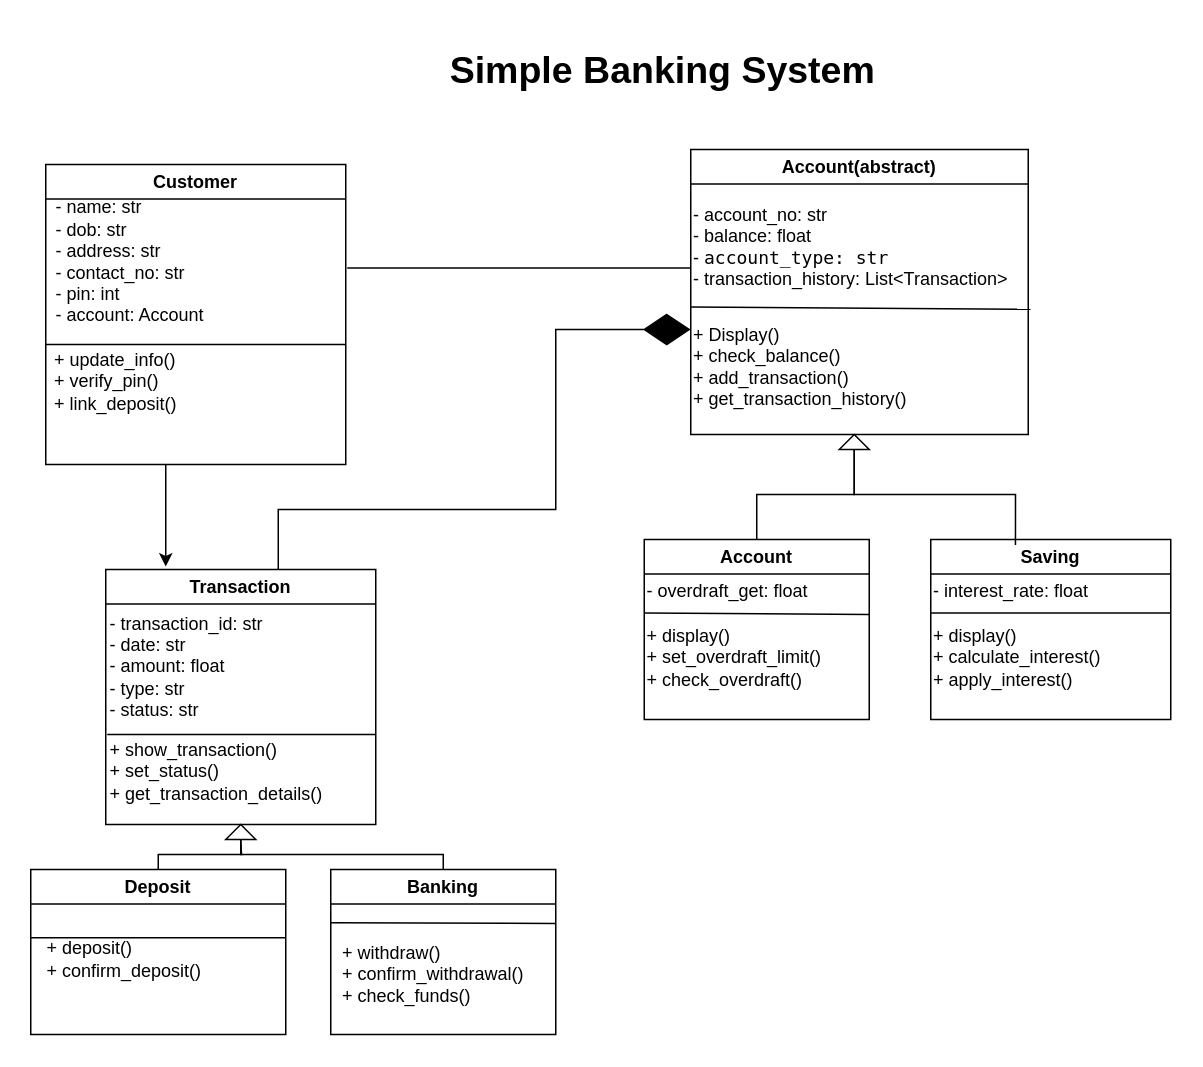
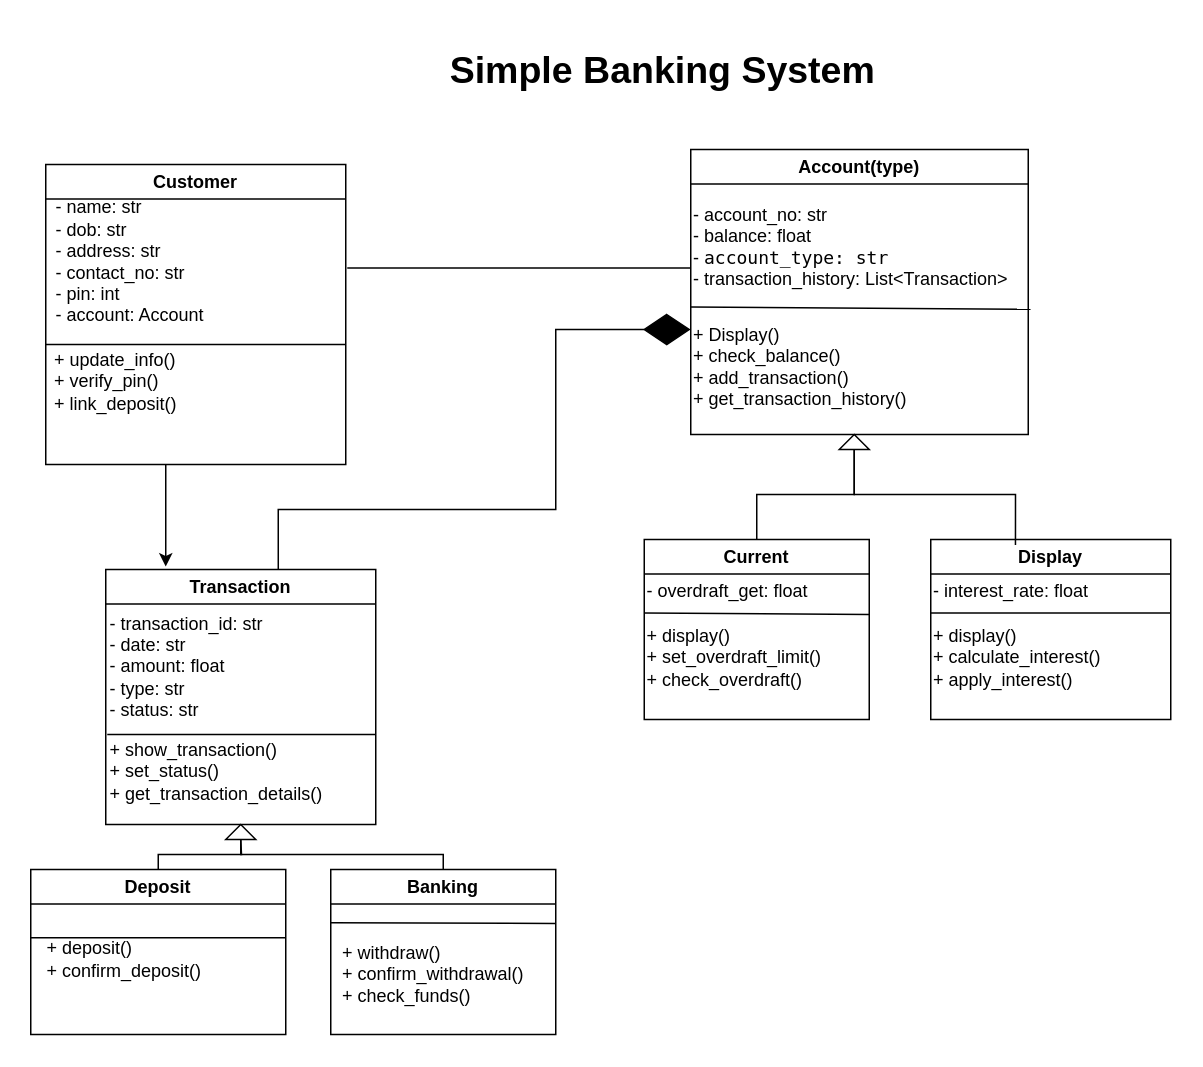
  <mxCell id="0" />
  <mxCell id="1" parent="0" />
  <mxCell id="2" value="Customer" style="swimlane;whiteSpace=wrap;html=1;" vertex="1" parent="1"><mxGeometry x="30" y="109" width="200" height="200" as="geometry" /></mxCell>
  <mxCell id="3" value="&lt;span style=&quot;background-color: initial;&quot;&gt;- name: str&lt;/span&gt;&lt;br&gt;-&amp;nbsp;&lt;span style=&quot;background-color: initial;&quot;&gt;dob: str&lt;/span&gt;&lt;br&gt;-&amp;nbsp;&lt;span style=&quot;background-color: initial;&quot;&gt;address: str&lt;/span&gt;&lt;br&gt;-&amp;nbsp;&lt;span style=&quot;background-color: initial;&quot;&gt;contact_no: str&lt;/span&gt;&lt;br&gt;-&amp;nbsp;&lt;span style=&quot;background-color: initial;&quot;&gt;pin: int&lt;/span&gt;&lt;br&gt;-&amp;nbsp;&lt;span style=&quot;background-color: initial;&quot;&gt;account: Account&lt;/span&gt;" style="text;html=1;align=left;verticalAlign=middle;whiteSpace=wrap;rounded=0;" vertex="1" parent="2"><mxGeometry x="5" y="20" width="190" height="90" as="geometry" /></mxCell>
  <mxCell id="4" value="&lt;span style=&quot;background-color: initial;&quot;&gt;+ update_info()&lt;/span&gt;&lt;br&gt;&lt;span style=&quot;background-color: initial;&quot;&gt;+ verify_pin()&lt;/span&gt;&lt;br&gt;&lt;span style=&quot;background-color: initial;&quot;&gt;+ link_deposit()&amp;nbsp;&lt;/span&gt;" style="text;html=1;align=left;verticalAlign=middle;whiteSpace=wrap;rounded=0;" vertex="1" parent="2"><mxGeometry x="4" y="120" width="96" height="50" as="geometry" /></mxCell>
  <mxCell id="5" value="" style="endArrow=none;html=1;rounded=0;" edge="1" parent="1"><mxGeometry width="50" height="50" relative="1" as="geometry"><mxPoint x="30" y="229" as="sourcePoint" /><mxPoint x="230" y="229" as="targetPoint" /></mxGeometry></mxCell>
- <mxCell id="6" value="Account(abstract)" style="swimlane;whiteSpace=wrap;html=1;" vertex="1" parent="1"><mxGeometry x="460" y="99" width="225" height="190" as="geometry"><mxRectangle x="490" y="110" width="140" height="30" as="alternateBounds" /></mxGeometry></mxCell>
+ <mxCell id="6" value="Account(type)" style="swimlane;whiteSpace=wrap;html=1;" vertex="1" parent="1"><mxGeometry x="460" y="99" width="225" height="190" as="geometry"><mxRectangle x="490" y="110" width="140" height="30" as="alternateBounds" /></mxGeometry></mxCell>
  <mxCell id="7" value="&lt;span style=&quot;background-color: initial;&quot;&gt;- account_no: str&lt;/span&gt;&lt;br&gt;-&amp;nbsp;&lt;span style=&quot;background-color: initial;&quot;&gt;balance: float&lt;/span&gt;&lt;br&gt;&lt;code style=&quot;background-color: initial;&quot;&gt;&lt;span style=&quot;font-family: Helvetica;&quot;&gt;-&amp;nbsp;&lt;/span&gt;account_type: str&lt;/code&gt;&lt;span style=&quot;background-color: initial;&quot;&gt;&amp;nbsp;&lt;/span&gt;&lt;br&gt;-&amp;nbsp;&lt;span style=&quot;background-color: initial;&quot;&gt;transaction_history: List&amp;lt;Transaction&amp;gt;&lt;/span&gt;" style="text;html=1;align=left;verticalAlign=middle;whiteSpace=wrap;rounded=0;" vertex="1" parent="6"><mxGeometry y="30" width="220" height="70" as="geometry" /></mxCell>
  <mxCell id="8" value="" style="endArrow=none;html=1;rounded=0;exitX=0;exitY=1;exitDx=0;exitDy=0;entryX=0.839;entryY=1.015;entryDx=0;entryDy=0;entryPerimeter=0;" edge="1" parent="6"><mxGeometry width="50" height="50" relative="1" as="geometry"><mxPoint y="105.0" as="sourcePoint" /><mxPoint x="226.53" y="106.5" as="targetPoint" /></mxGeometry></mxCell>
  <mxCell id="9" value="&lt;span style=&quot;background-color: initial;&quot;&gt;+ Display()&amp;nbsp;&lt;/span&gt;&lt;br&gt;+&amp;nbsp;&lt;span style=&quot;background-color: initial;&quot;&gt;check_balance()&lt;br&gt;&lt;/span&gt;&lt;div&gt;&lt;span style=&quot;background-color: initial;&quot;&gt;+&lt;/span&gt;&lt;span style=&quot;background-color: initial;&quot;&gt;&amp;nbsp;&lt;/span&gt;&lt;span style=&quot;background-color: initial;&quot;&gt;add_transaction()&lt;/span&gt;&lt;br&gt;+&amp;nbsp;&lt;span style=&quot;background-color: initial;&quot;&gt;get_transaction_history()&lt;/span&gt;&lt;/div&gt;" style="text;html=1;align=left;verticalAlign=middle;whiteSpace=wrap;rounded=0;" vertex="1" parent="6"><mxGeometry y="110" width="160" height="70" as="geometry" /></mxCell>
  <mxCell id="10" value="Transaction" style="swimlane;whiteSpace=wrap;html=1;" vertex="1" parent="1"><mxGeometry x="70" y="379" width="180" height="170" as="geometry" /></mxCell>
  <mxCell id="11" value="&lt;span style=&quot;background-color: initial;&quot;&gt;- transaction_id: str&lt;/span&gt;&lt;br&gt;-&amp;nbsp;&lt;span style=&quot;background-color: initial;&quot;&gt;date: str&lt;/span&gt;&lt;br&gt;-&amp;nbsp;&lt;span style=&quot;background-color: initial;&quot;&gt;amount: float&lt;/span&gt;&lt;br&gt;-&amp;nbsp;&lt;span style=&quot;background-color: initial;&quot;&gt;type: str&lt;/span&gt;&lt;br&gt;-&amp;nbsp;&lt;span style=&quot;background-color: initial;&quot;&gt;status: str&lt;/span&gt;" style="text;html=1;align=left;verticalAlign=middle;whiteSpace=wrap;rounded=0;" vertex="1" parent="10"><mxGeometry x="1" y="20" width="160" height="90" as="geometry" /></mxCell>
  <mxCell id="12" value="" style="endArrow=none;html=1;rounded=0;exitX=0;exitY=1;exitDx=0;exitDy=0;" edge="1" parent="10" source="11"><mxGeometry width="50" height="50" relative="1" as="geometry"><mxPoint x="51" y="150" as="sourcePoint" /><mxPoint x="180" y="110" as="targetPoint" /></mxGeometry></mxCell>
  <mxCell id="13" value="&lt;span style=&quot;background-color: initial;&quot;&gt;+ show_transaction()&amp;nbsp;&lt;/span&gt;&lt;br&gt;+&amp;nbsp;&lt;span style=&quot;background-color: initial;&quot;&gt;set_status()&amp;nbsp;&lt;/span&gt;&lt;br&gt;+&amp;nbsp;&lt;span style=&quot;background-color: initial;&quot;&gt;get_transaction_details()&amp;nbsp;&lt;/span&gt;" style="text;html=1;align=left;verticalAlign=middle;whiteSpace=wrap;rounded=0;" vertex="1" parent="10"><mxGeometry x="1" y="100" width="150" height="70" as="geometry" /></mxCell>
  <mxCell id="14" value="" style="triangle;whiteSpace=wrap;html=1;direction=north;" vertex="1" parent="10"><mxGeometry x="80" y="170" width="20" height="10" as="geometry" /></mxCell>
  <mxCell id="15" value="Deposit" style="swimlane;whiteSpace=wrap;html=1;" vertex="1" parent="1"><mxGeometry x="20" y="579" width="170" height="110" as="geometry" /></mxCell>
  <mxCell id="16" value="&lt;span style=&quot;background-color: initial;&quot;&gt;+ deposit()&lt;/span&gt;&lt;br&gt;&lt;span style=&quot;background-color: initial;&quot;&gt;+ confirm_deposit()&lt;/span&gt;" style="text;html=1;align=left;verticalAlign=middle;whiteSpace=wrap;rounded=0;" vertex="1" parent="15"><mxGeometry x="9" y="45" width="141" height="30" as="geometry" /></mxCell>
- <mxCell id="17" value="Account" style="swimlane;whiteSpace=wrap;html=1;" vertex="1" parent="1"><mxGeometry x="429" y="359" width="150" height="120" as="geometry" /></mxCell>
+ <mxCell id="17" value="Current" style="swimlane;whiteSpace=wrap;html=1;" vertex="1" parent="1"><mxGeometry x="429" y="359" width="150" height="120" as="geometry" /></mxCell>
  <mxCell id="18" value="&lt;span style=&quot;background-color: initial;&quot;&gt;- overdraft_get: float&lt;/span&gt;" style="text;html=1;align=left;verticalAlign=middle;whiteSpace=wrap;rounded=0;" vertex="1" parent="17"><mxGeometry y="25" width="160" height="20" as="geometry" /></mxCell>
  <mxCell id="19" value="&lt;span style=&quot;background-color: initial;&quot;&gt;+ display()&amp;nbsp;&lt;/span&gt;&lt;br&gt;+&amp;nbsp;&lt;span style=&quot;background-color: initial;&quot;&gt;set_overdraft_limit()&lt;/span&gt;&lt;br&gt;+&amp;nbsp;&lt;span style=&quot;background-color: initial;&quot;&gt;check_overdraft()&lt;/span&gt;" style="text;html=1;align=left;verticalAlign=middle;whiteSpace=wrap;rounded=0;" vertex="1" parent="17"><mxGeometry y="50" width="130" height="57" as="geometry" /></mxCell>
  <mxCell id="20" value="" style="endArrow=none;html=1;rounded=0;exitX=0;exitY=0.25;exitDx=0;exitDy=0;entryX=1;entryY=0.25;entryDx=0;entryDy=0;" edge="1" parent="1"><mxGeometry width="50" height="50" relative="1" as="geometry"><mxPoint x="20" y="624.5" as="sourcePoint" /><mxPoint x="190" y="624.5" as="targetPoint" /></mxGeometry></mxCell>
  <mxCell id="21" value="Banking" style="swimlane;whiteSpace=wrap;html=1;" vertex="1" parent="1"><mxGeometry x="220" y="579" width="150" height="110" as="geometry" /></mxCell>
  <mxCell id="22" value="&lt;span style=&quot;background-color: initial;&quot;&gt;+ withdraw()&lt;/span&gt;&lt;br&gt;&lt;span style=&quot;background-color: initial;&quot;&gt;+ confirm_withdrawal()&lt;/span&gt;&lt;br&gt;&lt;span style=&quot;background-color: initial;&quot;&gt;+ check_funds()&lt;/span&gt;" style="text;html=1;align=left;verticalAlign=middle;whiteSpace=wrap;rounded=0;" vertex="1" parent="21"><mxGeometry x="6" y="40" width="131" height="60" as="geometry" /></mxCell>
  <mxCell id="23" value="" style="endArrow=none;html=1;rounded=0;exitX=0;exitY=0.25;exitDx=0;exitDy=0;" edge="1" parent="1"><mxGeometry width="50" height="50" relative="1" as="geometry"><mxPoint x="220" y="614.5" as="sourcePoint" /><mxPoint x="370" y="615" as="targetPoint" /></mxGeometry></mxCell>
  <mxCell id="24" value="" style="endArrow=none;html=1;rounded=0;exitX=0;exitY=0.25;exitDx=0;exitDy=0;" edge="1" parent="1"><mxGeometry width="50" height="50" relative="1" as="geometry"><mxPoint x="429" y="408" as="sourcePoint" /><mxPoint x="579" y="409" as="targetPoint" /></mxGeometry></mxCell>
- <mxCell id="25" value="Saving" style="swimlane;whiteSpace=wrap;html=1;" vertex="1" parent="1"><mxGeometry x="620" y="359" width="160" height="120" as="geometry" /></mxCell>
+ <mxCell id="25" value="Display" style="swimlane;whiteSpace=wrap;html=1;" vertex="1" parent="1"><mxGeometry x="620" y="359" width="160" height="120" as="geometry" /></mxCell>
  <mxCell id="26" value="&lt;span style=&quot;background-color: initial;&quot;&gt;- interest_rate: float&lt;/span&gt;" style="text;html=1;align=left;verticalAlign=middle;whiteSpace=wrap;rounded=0;" vertex="1" parent="25"><mxGeometry y="25" width="160" height="20" as="geometry" /></mxCell>
  <mxCell id="27" value="&lt;span style=&quot;background-color: initial;&quot;&gt;+ display()&amp;nbsp;&lt;/span&gt;&lt;br&gt;+ calculate_interest&lt;span style=&quot;background-color: initial;&quot;&gt;()&lt;/span&gt;&lt;br&gt;+ apply_interest&lt;span style=&quot;background-color: initial;&quot;&gt;()&lt;/span&gt;" style="text;html=1;align=left;verticalAlign=middle;whiteSpace=wrap;rounded=0;" vertex="1" parent="25"><mxGeometry y="50" width="130" height="57" as="geometry" /></mxCell>
  <mxCell id="28" value="" style="endArrow=none;html=1;rounded=0;exitX=0;exitY=0.25;exitDx=0;exitDy=0;" edge="1" parent="1"><mxGeometry width="50" height="50" relative="1" as="geometry"><mxPoint x="620" y="408" as="sourcePoint" /><mxPoint x="780" y="408" as="targetPoint" /></mxGeometry></mxCell>
  <mxCell id="29" value="" style="endArrow=none;html=1;rounded=0;exitX=0.5;exitY=0;exitDx=0;exitDy=0;edgeStyle=orthogonalEdgeStyle;" edge="1" parent="1" source="15"><mxGeometry width="50" height="50" relative="1" as="geometry"><mxPoint x="300" y="529" as="sourcePoint" /><mxPoint x="160" y="559" as="targetPoint" /></mxGeometry></mxCell>
  <mxCell id="30" value="" style="endArrow=none;html=1;rounded=0;exitX=0;exitY=0.5;exitDx=0;exitDy=0;entryX=0.5;entryY=0;entryDx=0;entryDy=0;edgeStyle=orthogonalEdgeStyle;" edge="1" parent="1" source="14" target="21"><mxGeometry width="50" height="50" relative="1" as="geometry"><mxPoint x="230" y="559" as="sourcePoint" /><mxPoint x="280" y="509" as="targetPoint" /></mxGeometry></mxCell>
  <mxCell id="31" value="" style="triangle;whiteSpace=wrap;html=1;direction=north;" vertex="1" parent="1"><mxGeometry x="559" y="289" width="20" height="10" as="geometry" /></mxCell>
  <mxCell id="32" value="" style="endArrow=none;html=1;rounded=0;exitX=0.5;exitY=0;exitDx=0;exitDy=0;entryX=0;entryY=0.5;entryDx=0;entryDy=0;edgeStyle=orthogonalEdgeStyle;" edge="1" parent="1" source="17" target="31"><mxGeometry width="50" height="50" relative="1" as="geometry"><mxPoint x="130" y="409" as="sourcePoint" /><mxPoint x="180" y="359" as="targetPoint" /></mxGeometry></mxCell>
  <mxCell id="33" value="" style="endArrow=none;html=1;rounded=0;entryX=0;entryY=0.5;entryDx=0;entryDy=0;exitX=0.353;exitY=0.031;exitDx=0;exitDy=0;exitPerimeter=0;edgeStyle=orthogonalEdgeStyle;" edge="1" parent="1" source="25" target="31"><mxGeometry width="50" height="50" relative="1" as="geometry"><mxPoint x="130" y="409" as="sourcePoint" /><mxPoint x="180" y="359" as="targetPoint" /><Array as="points"><mxPoint x="676" y="329" /><mxPoint x="569" y="329" /></Array></mxGeometry></mxCell>
  <mxCell id="34" value="" style="rhombus;whiteSpace=wrap;html=1;labelBackgroundColor=none;fillColor=#000000;" vertex="1" parent="1"><mxGeometry x="429" y="209" width="30" height="20" as="geometry" /></mxCell>
  <mxCell id="35" value="" style="endArrow=none;html=1;rounded=0;entryX=0;entryY=0.5;entryDx=0;entryDy=0;exitX=0.639;exitY=-0.001;exitDx=0;exitDy=0;exitPerimeter=0;edgeStyle=orthogonalEdgeStyle;" edge="1" parent="1" source="10" target="34"><mxGeometry width="50" height="50" relative="1" as="geometry"><mxPoint x="280" y="419" as="sourcePoint" /><mxPoint x="330" y="369" as="targetPoint" /><Array as="points"><mxPoint x="185" y="339" /><mxPoint x="370" y="339" /><mxPoint x="370" y="219" /></Array></mxGeometry></mxCell>
  <mxCell id="36" value="" style="endArrow=none;html=1;rounded=0;entryX=0;entryY=1;entryDx=0;entryDy=0;" edge="1" parent="1"><mxGeometry width="50" height="50" relative="1" as="geometry"><mxPoint x="231" y="178" as="sourcePoint" /><mxPoint x="460" y="178" as="targetPoint" /></mxGeometry></mxCell>
  <mxCell id="37" value="" style="endArrow=classic;html=1;rounded=0;" edge="1" parent="1"><mxGeometry width="50" height="50" relative="1" as="geometry"><mxPoint x="110" y="309" as="sourcePoint" /><mxPoint x="110" y="377" as="targetPoint" /></mxGeometry></mxCell>
  <mxCell id="38" value="&lt;b&gt;&lt;font style=&quot;font-size: 25px;&quot;&gt;Simple Banking System&lt;/font&gt;&lt;/b&gt;" style="text;html=1;align=center;verticalAlign=middle;whiteSpace=wrap;rounded=0;" vertex="1" parent="1"><mxGeometry x="264" y="20" width="355" height="50" as="geometry" /></mxCell>
